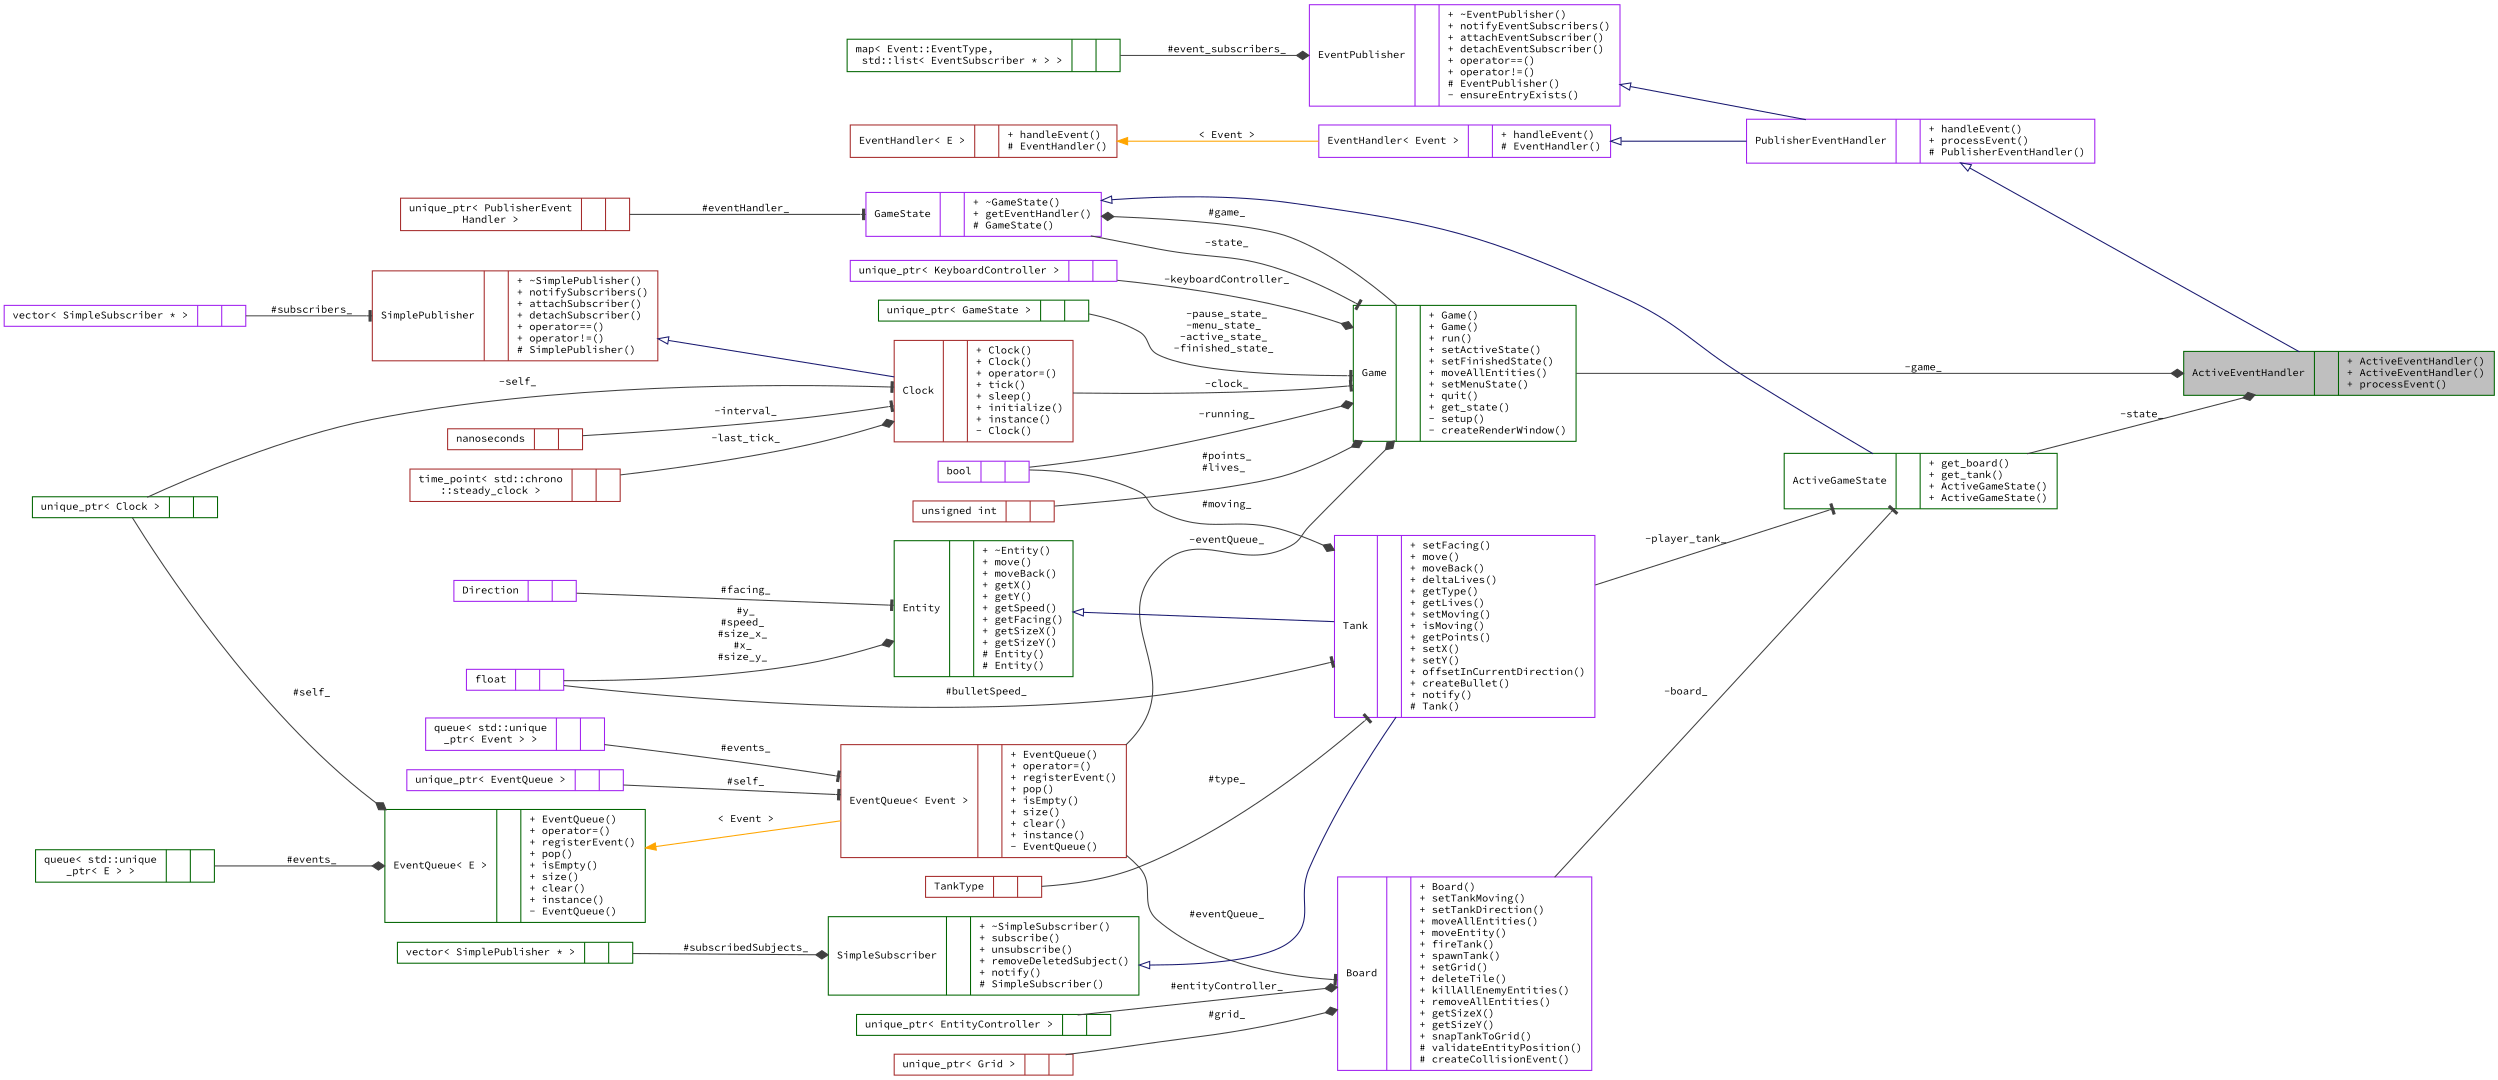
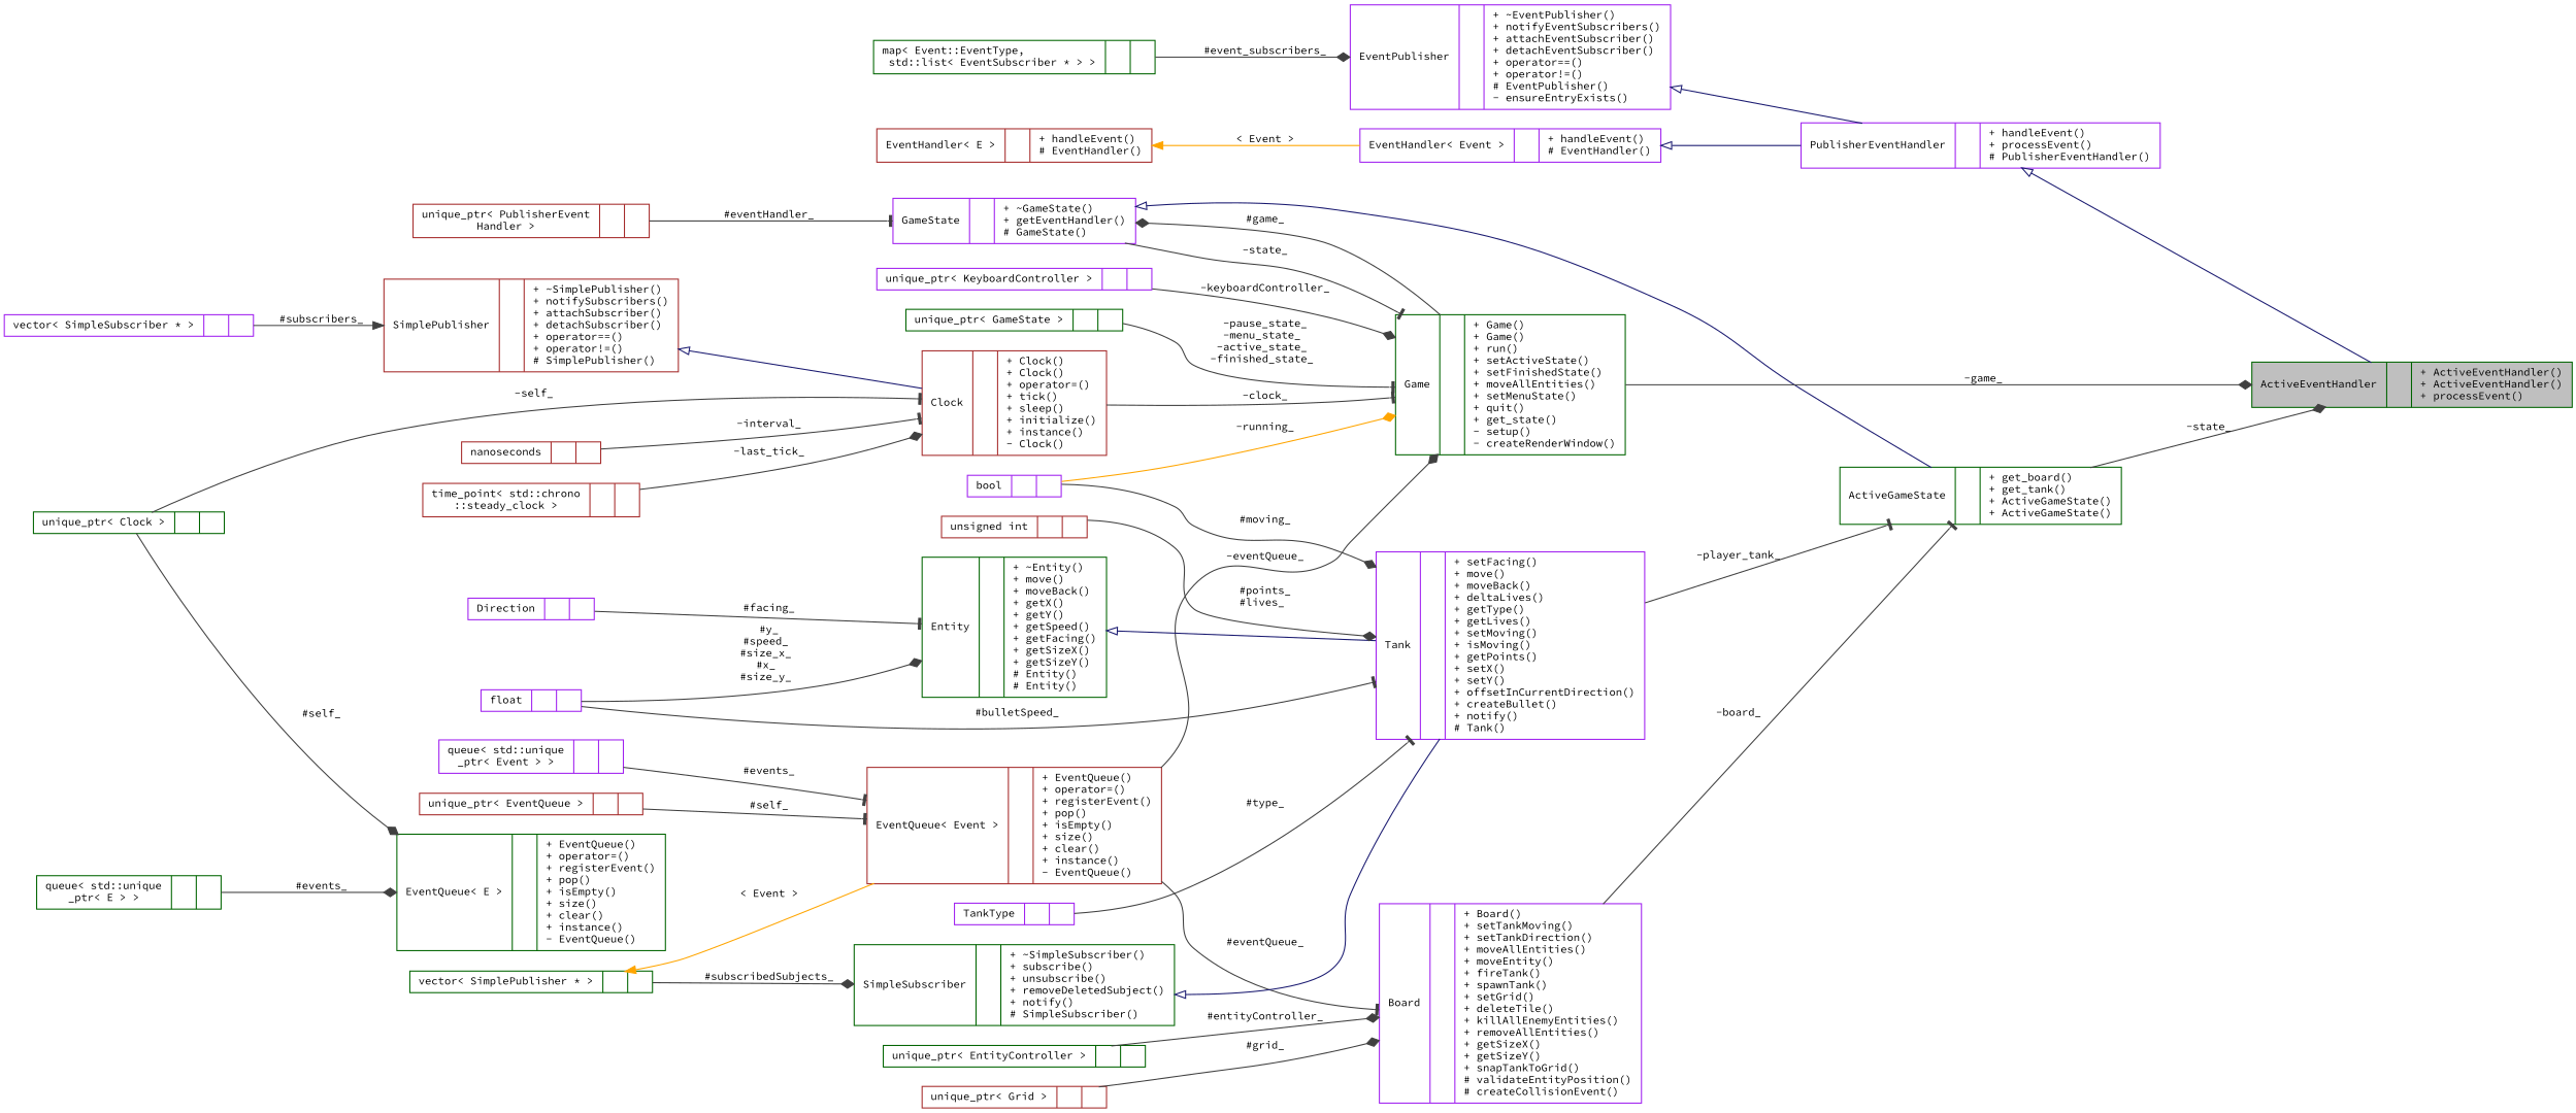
  digraph {
    fontname="Source Code Pro"
    rankdir=LR
    node [color=purple fontname="Source Code Pro" fontsize=10 shape=record]
    edge [color=grey25 fontname="Source Code Pro" fontsize=10 labelfontname=Helvetica labelfontsize=10 style=solid arrowhead=diamond]
    n1 [color=darkgreen fillcolor=grey75 fontcolor=black height=0.2 label="{ActiveEventHandler\n||+ ActiveEventHandler()\l+ ActiveEventHandler()\l+ processEvent()\l}" style=filled width=0.4]
    n2 [height=0.2 label="{PublisherEventHandler\n||+ handleEvent()\l+ processEvent()\l# PublisherEventHandler()\l}" width=0.4]
    n3 [height=0.2 label="{EventPublisher\n||+ ~EventPublisher()\l+ notifyEventSubscribers()\l+ attachEventSubscriber()\l+ detachEventSubscriber()\l+ operator==()\l+ operator!=()\l# EventPublisher()\l- ensureEntryExists()\l}" width=0.4]
    n4 [color=darkgreen height=0.2 label="{map\< Event::EventType,\l std::list\< EventSubscriber * \> \>\n||}" width=0.4]
    n5 [height=0.2 label="{EventHandler\< Event \>\n||+ handleEvent()\l# EventHandler()\l}" width=0.4]
    n6 [color=brown height=0.2 label="{EventHandler\< E \>\n||+ handleEvent()\l# EventHandler()\l}" width=0.4]
    n7 [color=darkgreen height=0.2 label="{ActiveGameState\n||+ get_board()\l+ get_tank()\l+ ActiveGameState()\l+ ActiveGameState()\l}" width=0.4]
    n8 [height=0.2 label="{GameState\n||+ ~GameState()\l+ getEventHandler()\l# GameState()\l}" width=0.4]
    n9 [color=darkgreen height=0.2 label="{Game\n||+ Game()\l+ Game()\l+ run()\l+ setActiveState()\l+ setFinishedState()\l+ moveAllEntities()\l+ setMenuState()\l+ quit()\l+ get_state()\l- setup()\l- createRenderWindow()\l}" width=0.4]
    n10 [height=0.2 label="{unique_ptr\< KeyboardController \>\n||}" width=0.4]
    n11 [color=darkgreen height=0.2 label="{unique_ptr\< GameState \>\n||}" width=0.4]
    n12 [color=brown height=0.2 label="{EventQueue\< Event \>\n||+ EventQueue()\l+ operator=()\l+ registerEvent()\l+ pop()\l+ isEmpty()\l+ size()\l+ clear()\l+ instance()\l- EventQueue()\l}" width=0.4]
    n13 [height=0.2 label="{Board\n||+ Board()\l+ setTankMoving()\l+ setTankDirection()\l+ moveAllEntities()\l+ moveEntity()\l+ fireTank()\l+ spawnTank()\l+ setGrid()\l+ deleteTile()\l+ killAllEnemyEntities()\l+ removeAllEntities()\l+ getSizeX()\l+ getSizeY()\l+ snapTankToGrid()\l# validateEntityPosition()\l# createCollisionEvent()\l}" width=0.4]
    n14 [height=0.2 label="{queue\< std::unique\l_ptr\< Event \> \>\n||}" width=0.4]
-   n15 [height=0.2 label="{unique_ptr\< EventQueue \>\n||}" width=0.4]
+   n15 [color=brown height=0.2 label="{unique_ptr\< EventQueue \>\n||}" width=0.4]
    n16 [color=darkgreen height=0.2 label="{EventQueue\< E \>\n||+ EventQueue()\l+ operator=()\l+ registerEvent()\l+ pop()\l+ isEmpty()\l+ size()\l+ clear()\l+ instance()\l- EventQueue()\l}" width=0.4]
    n17 [color=darkgreen height=0.2 label="{queue\< std::unique\l_ptr\< E \> \>\n||}" width=0.4]
    n18 [color=brown height=0.2 label="{Clock\n||+ Clock()\l+ Clock()\l+ operator=()\l+ tick()\l+ sleep()\l+ initialize()\l+ instance()\l- Clock()\l}" width=0.4]
    n19 [color=brown height=0.2 label="{SimplePublisher\n||+ ~SimplePublisher()\l+ notifySubscribers()\l+ attachSubscriber()\l+ detachSubscriber()\l+ operator==()\l+ operator!=()\l# SimplePublisher()\l}" width=0.4]
    n20 [height=0.2 label="{vector\< SimpleSubscriber * \>\n||}" width=0.4]
    n21 [color=brown height=0.2 label="{nanoseconds\n||}" width=0.4]
    n22 [color=darkgreen height=0.2 label="{unique_ptr\< Clock \>\n||}" width=0.4]
    n23 [color=brown height=0.2 label="{time_point\< std::chrono\l::steady_clock \>\n||}" width=0.4]
    n24 [height=0.2 label="{bool\n||}" width=0.4]
    n25 [height=0.2 label="{Tank\n||+ setFacing()\l+ move()\l+ moveBack()\l+ deltaLives()\l+ getType()\l+ getLives()\l+ setMoving()\l+ isMoving()\l+ getPoints()\l+ setX()\l+ setY()\l+ offsetInCurrentDirection()\l+ createBullet()\l+ notify()\l# Tank()\l}" width=0.4]
    n26 [color=brown height=0.2 label="{unique_ptr\< PublisherEvent\lHandler \>\n||}" width=0.4]
    n27 [color=darkgreen height=0.2 label="{unique_ptr\< EntityController \>\n||}" width=0.4]
    n28 [color=brown height=0.2 label="{unique_ptr\< Grid \>\n||}" width=0.4]
    n29 [color=darkgreen height=0.2 label="{Entity\n||+ ~Entity()\l+ move()\l+ moveBack()\l+ getX()\l+ getY()\l+ getSpeed()\l+ getFacing()\l+ getSizeX()\l+ getSizeY()\l# Entity()\l# Entity()\l}" width=0.4]
    n30 [height=0.2 label="{float\n||}" width=0.4]
    n31 [height=0.2 label="{Direction\n||}" width=0.4]
    n32 [color=darkgreen height=0.2 label="{SimpleSubscriber\n||+ ~SimpleSubscriber()\l+ subscribe()\l+ unsubscribe()\l+ removeDeletedSubject()\l+ notify()\l# SimpleSubscriber()\l}" width=0.4]
    n33 [color=darkgreen height=0.2 label="{vector\< SimplePublisher * \>\n||}" width=0.4]
-   n34 [color=brown height=0.2 label="{TankType\n||}" width=0.4]
+   n34 [height=0.2 label="{TankType\n||}" width=0.4]
    n35 [color=brown height=0.2 label="{unsigned int\n||}" width=0.4]
    n2 -> n1 [arrowtail=onormal color=midnightblue dir=back arrowhead=""]
    n3 -> n2 [arrowtail=onormal color=midnightblue dir=back arrowhead=""]
    n4 -> n3 [label=" #event_subscribers_"]
    n5 -> n2 [arrowtail=onormal color=midnightblue dir=back arrowhead=""]
    n6 -> n5 [color=orange dir=back label=" \< Event \>" arrowhead=""]
    n7 -> n1 [label=" -state_"]
    n8 -> n7 [arrowtail=onormal color=midnightblue dir=back arrowhead=""]
    n8 -> n9 [arrowhead=tee label=" -state_"]
    n9 -> n1 [label=" -game_"]
    n9 -> n8 [label=" #game_"]
    n10 -> n9 [label=" -keyboardController_"]
    n11 -> n9 [arrowhead=tee label=" -pause_state_\n-menu_state_\n-active_state_\n-finished_state_"]
    n12 -> n9 [label=" -eventQueue_"]
    n12 -> n13 [arrowhead=tee label=" #eventQueue_"]
    n13 -> n7 [arrowhead=tee label=" -board_"]
    n14 -> n12 [arrowhead=tee label=" #events_"]
    n15 -> n12 [arrowhead=tee label=" #self_"]
-   n16 -> n12 [color=orange dir=back label=" \< Event \>" arrowhead=""]
+   n33 -> n12 [color=orange dir=back label=" \< Event \>" arrowhead=""]
    n17 -> n16 [label=" #events_"]
    n18 -> n9 [arrowhead=tee label=" -clock_"]
    n19 -> n18 [arrowtail=onormal color=midnightblue dir=back arrowhead=""]
-   n20 -> n19 [arrowhead=tee label=" #subscribers_"]
+   n20 -> n19 [arrowhead=normal label=" #subscribers_"]
    n21 -> n18 [arrowhead=tee label=" -interval_"]
    n22 -> n16 [label=" #self_"]
    n22 -> n18 [arrowhead=tee label=" -self_"]
    n23 -> n18 [label=" -last_tick_"]
-   n24 -> n9 [label=" -running_"]
+   n24 -> n9 [color=orange label=" -running_"]
    n24 -> n25 [label=" #moving_"]
    n25 -> n7 [arrowhead=tee label=" -player_tank_"]
    n26 -> n8 [arrowhead=tee label=" #eventHandler_"]
    n27 -> n13 [label=" #entityController_"]
    n28 -> n13 [label=" #grid_"]
    n29 -> n25 [arrowtail=onormal color=midnightblue dir=back arrowhead=""]
    n30 -> n25 [arrowhead=tee label=" #bulletSpeed_"]
    n30 -> n29 [label=" #y_\n#speed_\n#size_x_\n#x_\n#size_y_"]
    n31 -> n29 [arrowhead=tee label=" #facing_"]
    n32 -> n25 [arrowtail=onormal color=midnightblue dir=back arrowhead=""]
    n33 -> n32 [label=" #subscribedSubjects_"]
    n34 -> n25 [arrowhead=tee label=" #type_"]
-   n35 -> n9 [label=" #points_\n#lives_"]
+   n35 -> n25 [label=" #points_\n#lives_"]
  }
